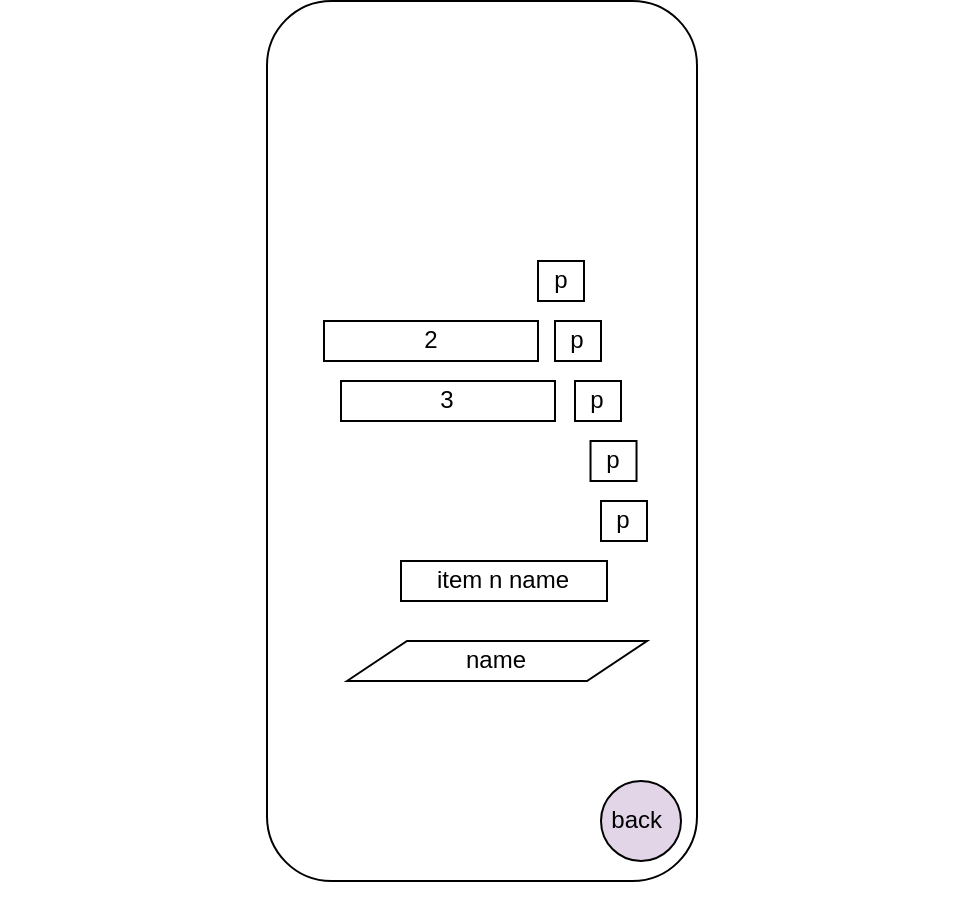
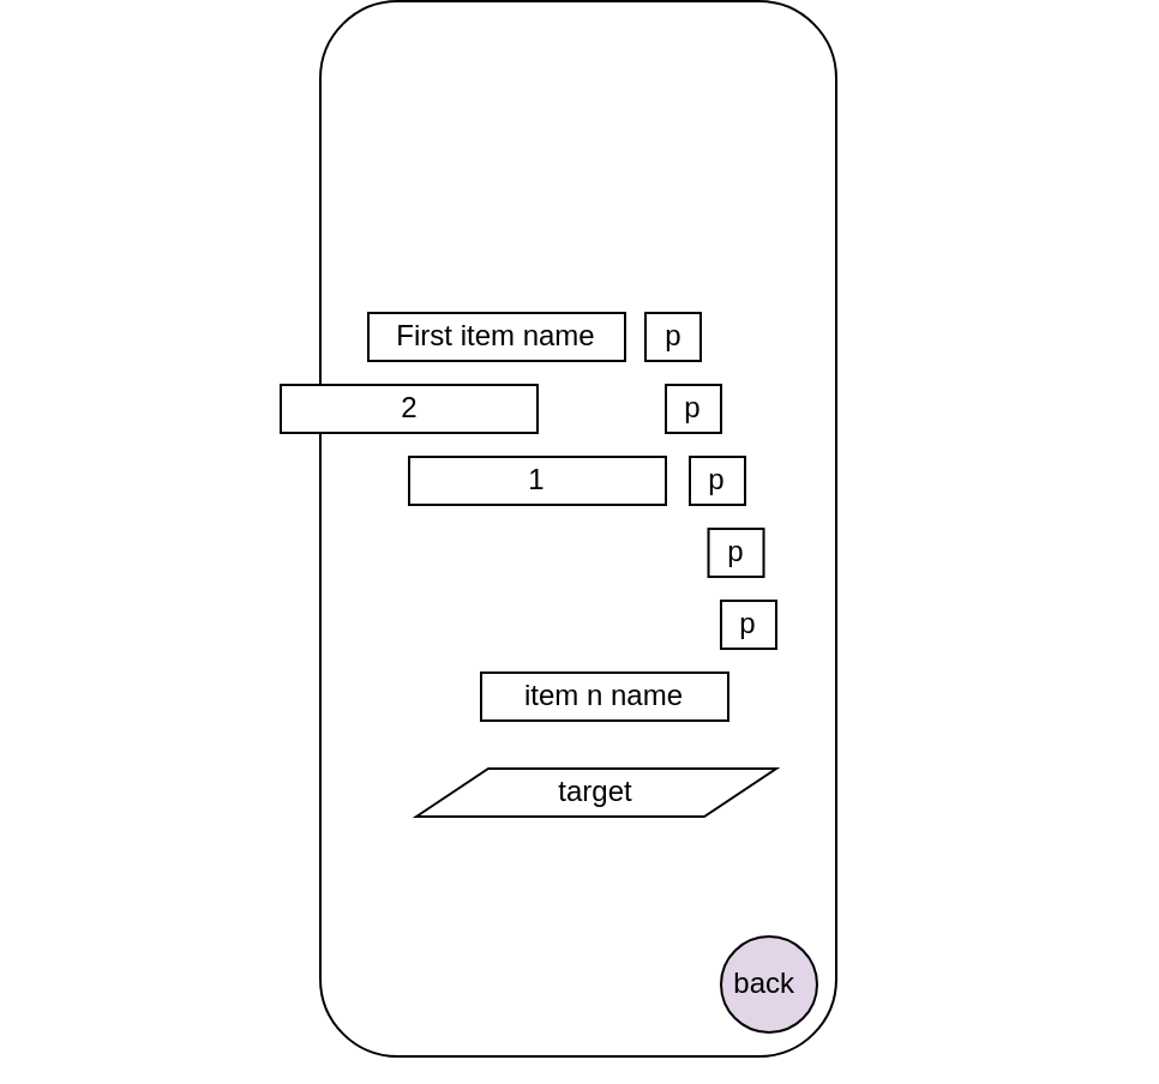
  <mxCell id="0" />
  <mxCell id="1" parent="0" />
  <mxCell id="2" value="" style="rounded=1;whiteSpace=wrap;html=1;rotation=90;" parent="1" vertex="1"><mxGeometry x="20.5" y="20.5" width="440" height="215" as="geometry" /></mxCell>
- <mxCell id="3" value="name" style="shape=parallelogram;perimeter=parallelogramPerimeter;whiteSpace=wrap;html=1;" parent="1" vertex="1"><mxGeometry x="173" y="228" width="150" height="20" as="geometry" /></mxCell>
+ <mxCell id="3" value="target" style="shape=parallelogram;perimeter=parallelogramPerimeter;whiteSpace=wrap;html=1;" parent="1" vertex="1"><mxGeometry x="173" y="228" width="150" height="20" as="geometry" /></mxCell>
  <mxCell id="4" value="back&amp;nbsp;" style="ellipse;whiteSpace=wrap;html=1;fillColor=#e1d5e7;" parent="1" vertex="1"><mxGeometry x="300" y="298" width="40" height="40" as="geometry" /></mxCell>
- <mxCell id="6" value="2" style="rounded=0;whiteSpace=wrap;html=1;" vertex="1" parent="1"><mxGeometry x="161.5" y="68" width="107" height="20" as="geometry" /></mxCell>
- <mxCell id="7" value="3" style="rounded=0;whiteSpace=wrap;html=1;" vertex="1" parent="1"><mxGeometry x="170" y="98" width="107" height="20" as="geometry" /></mxCell>
+ <mxCell id="5" value="First item name" style="rounded=0;whiteSpace=wrap;html=1;" vertex="1" parent="1"><mxGeometry x="153" y="38" width="107" height="20" as="geometry" /></mxCell>
+ <mxCell id="6" value="2" style="rounded=0;whiteSpace=wrap;html=1;" vertex="1" parent="1"><mxGeometry x="116.5" y="68" width="107" height="20" as="geometry" /></mxCell>
+ <mxCell id="7" value="1" style="rounded=0;whiteSpace=wrap;html=1;" vertex="1" parent="1"><mxGeometry x="170" y="98" width="107" height="20" as="geometry" /></mxCell>
  <mxCell id="8" value="p" style="rounded=0;whiteSpace=wrap;html=1;" vertex="1" parent="1"><mxGeometry x="268.5" y="38" width="23" height="20" as="geometry" /></mxCell>
  <mxCell id="9" value="p" style="rounded=0;whiteSpace=wrap;html=1;" vertex="1" parent="1"><mxGeometry x="277" y="68" width="23" height="20" as="geometry" /></mxCell>
  <mxCell id="10" value="p" style="rounded=0;whiteSpace=wrap;html=1;" vertex="1" parent="1"><mxGeometry x="287" y="98" width="23" height="20" as="geometry" /></mxCell>
  <mxCell id="11" value="p" style="rounded=0;whiteSpace=wrap;html=1;" vertex="1" parent="1"><mxGeometry x="294.76" y="128" width="23" height="20" as="geometry" /></mxCell>
  <mxCell id="12" value="item n name" style="rounded=0;whiteSpace=wrap;html=1;" vertex="1" parent="1"><mxGeometry x="200" y="188" width="103" height="20" as="geometry" /></mxCell>
  <mxCell id="13" value="p" style="rounded=0;whiteSpace=wrap;html=1;" vertex="1" parent="1"><mxGeometry x="300" y="158" width="23" height="20" as="geometry" /></mxCell>
